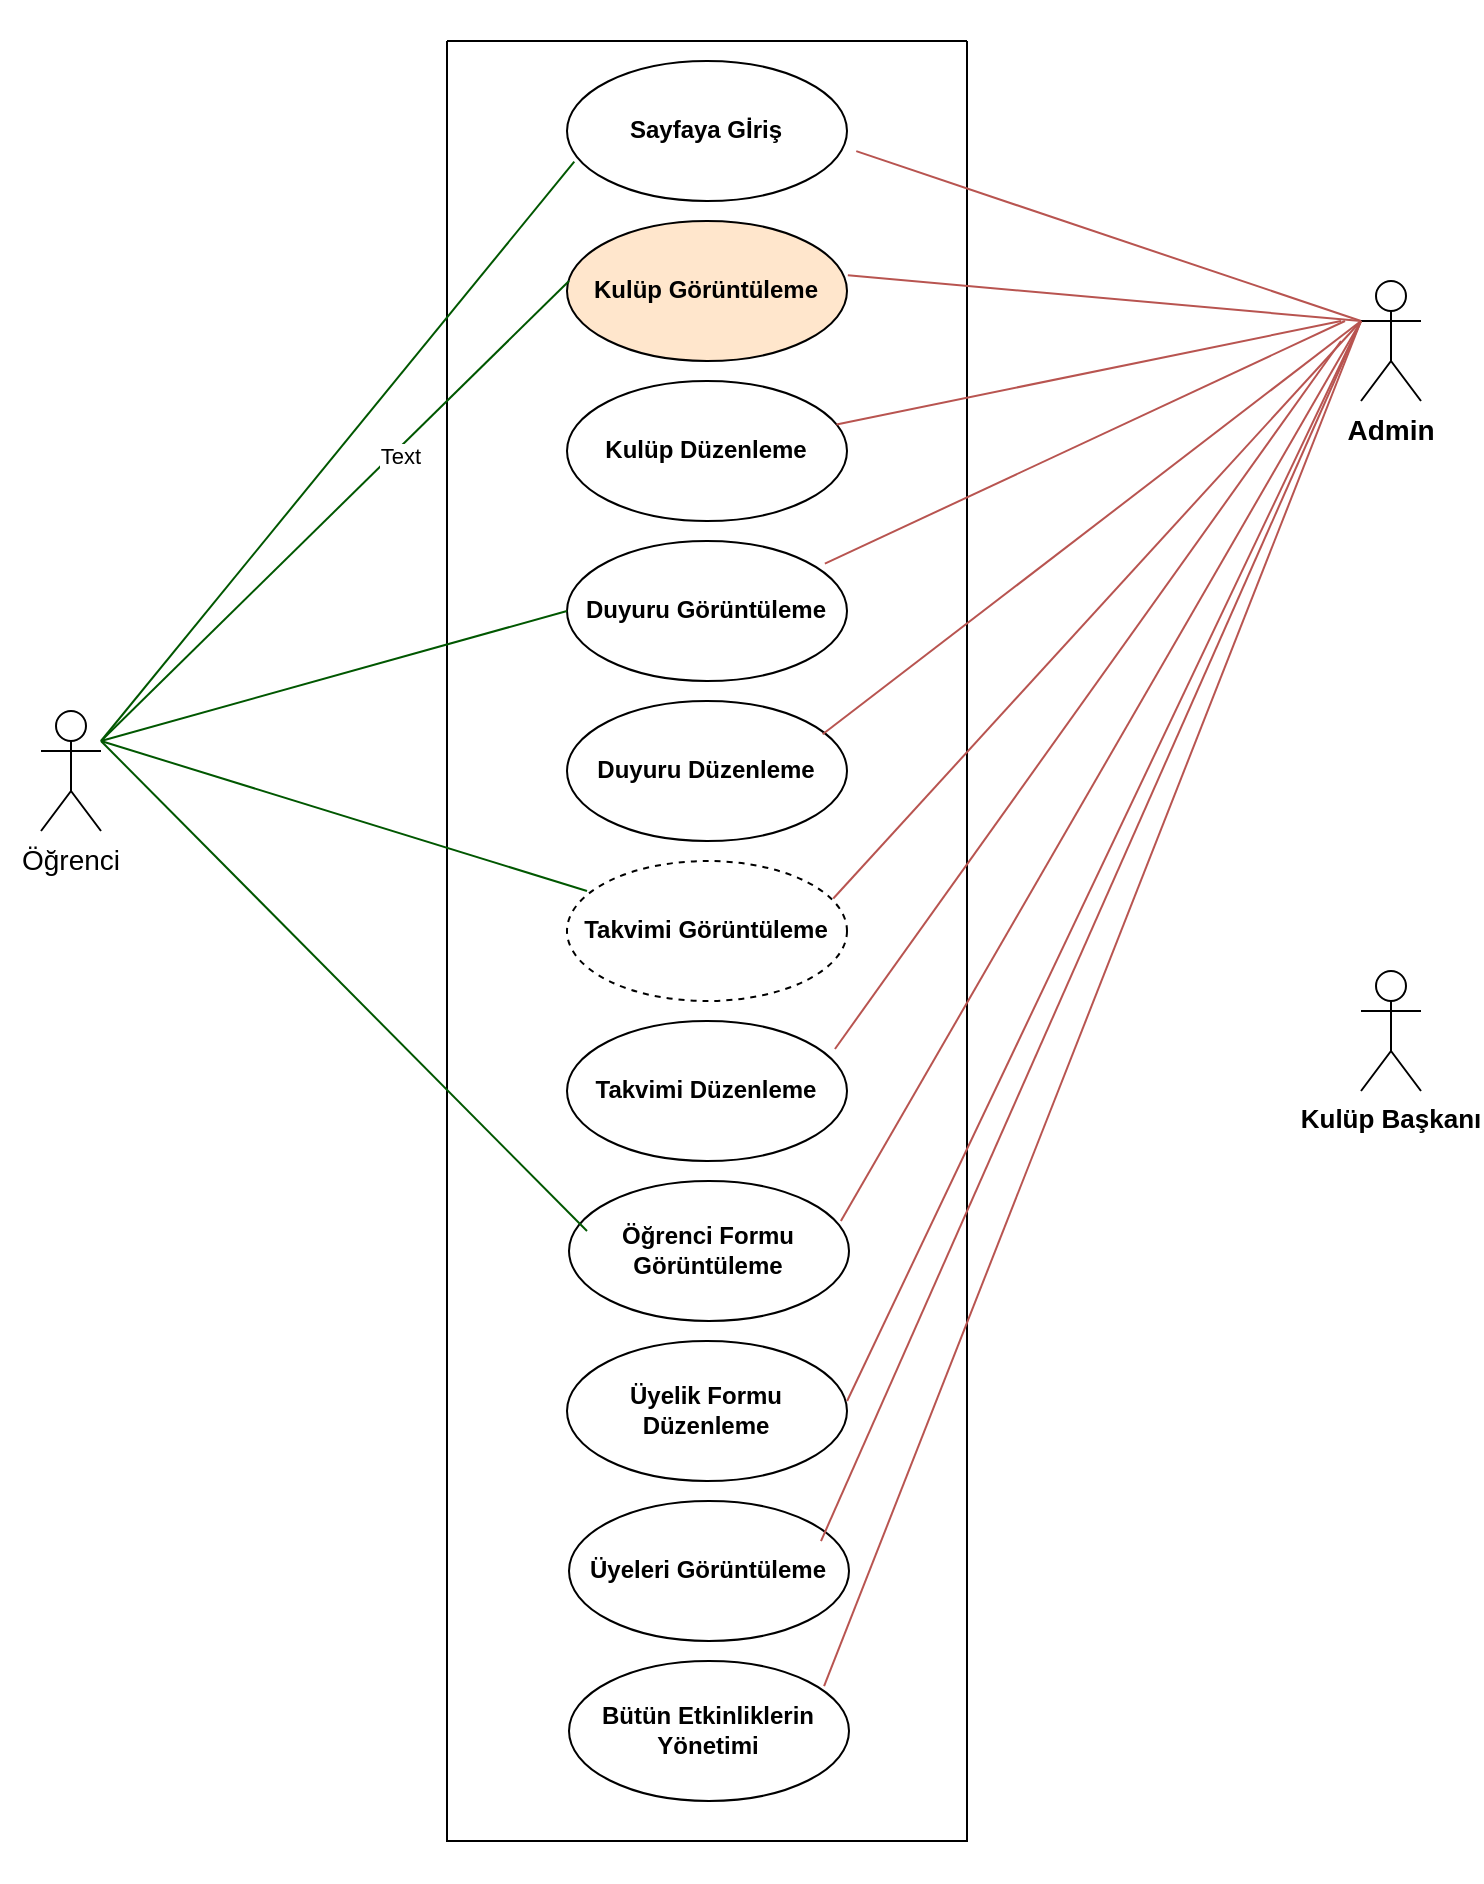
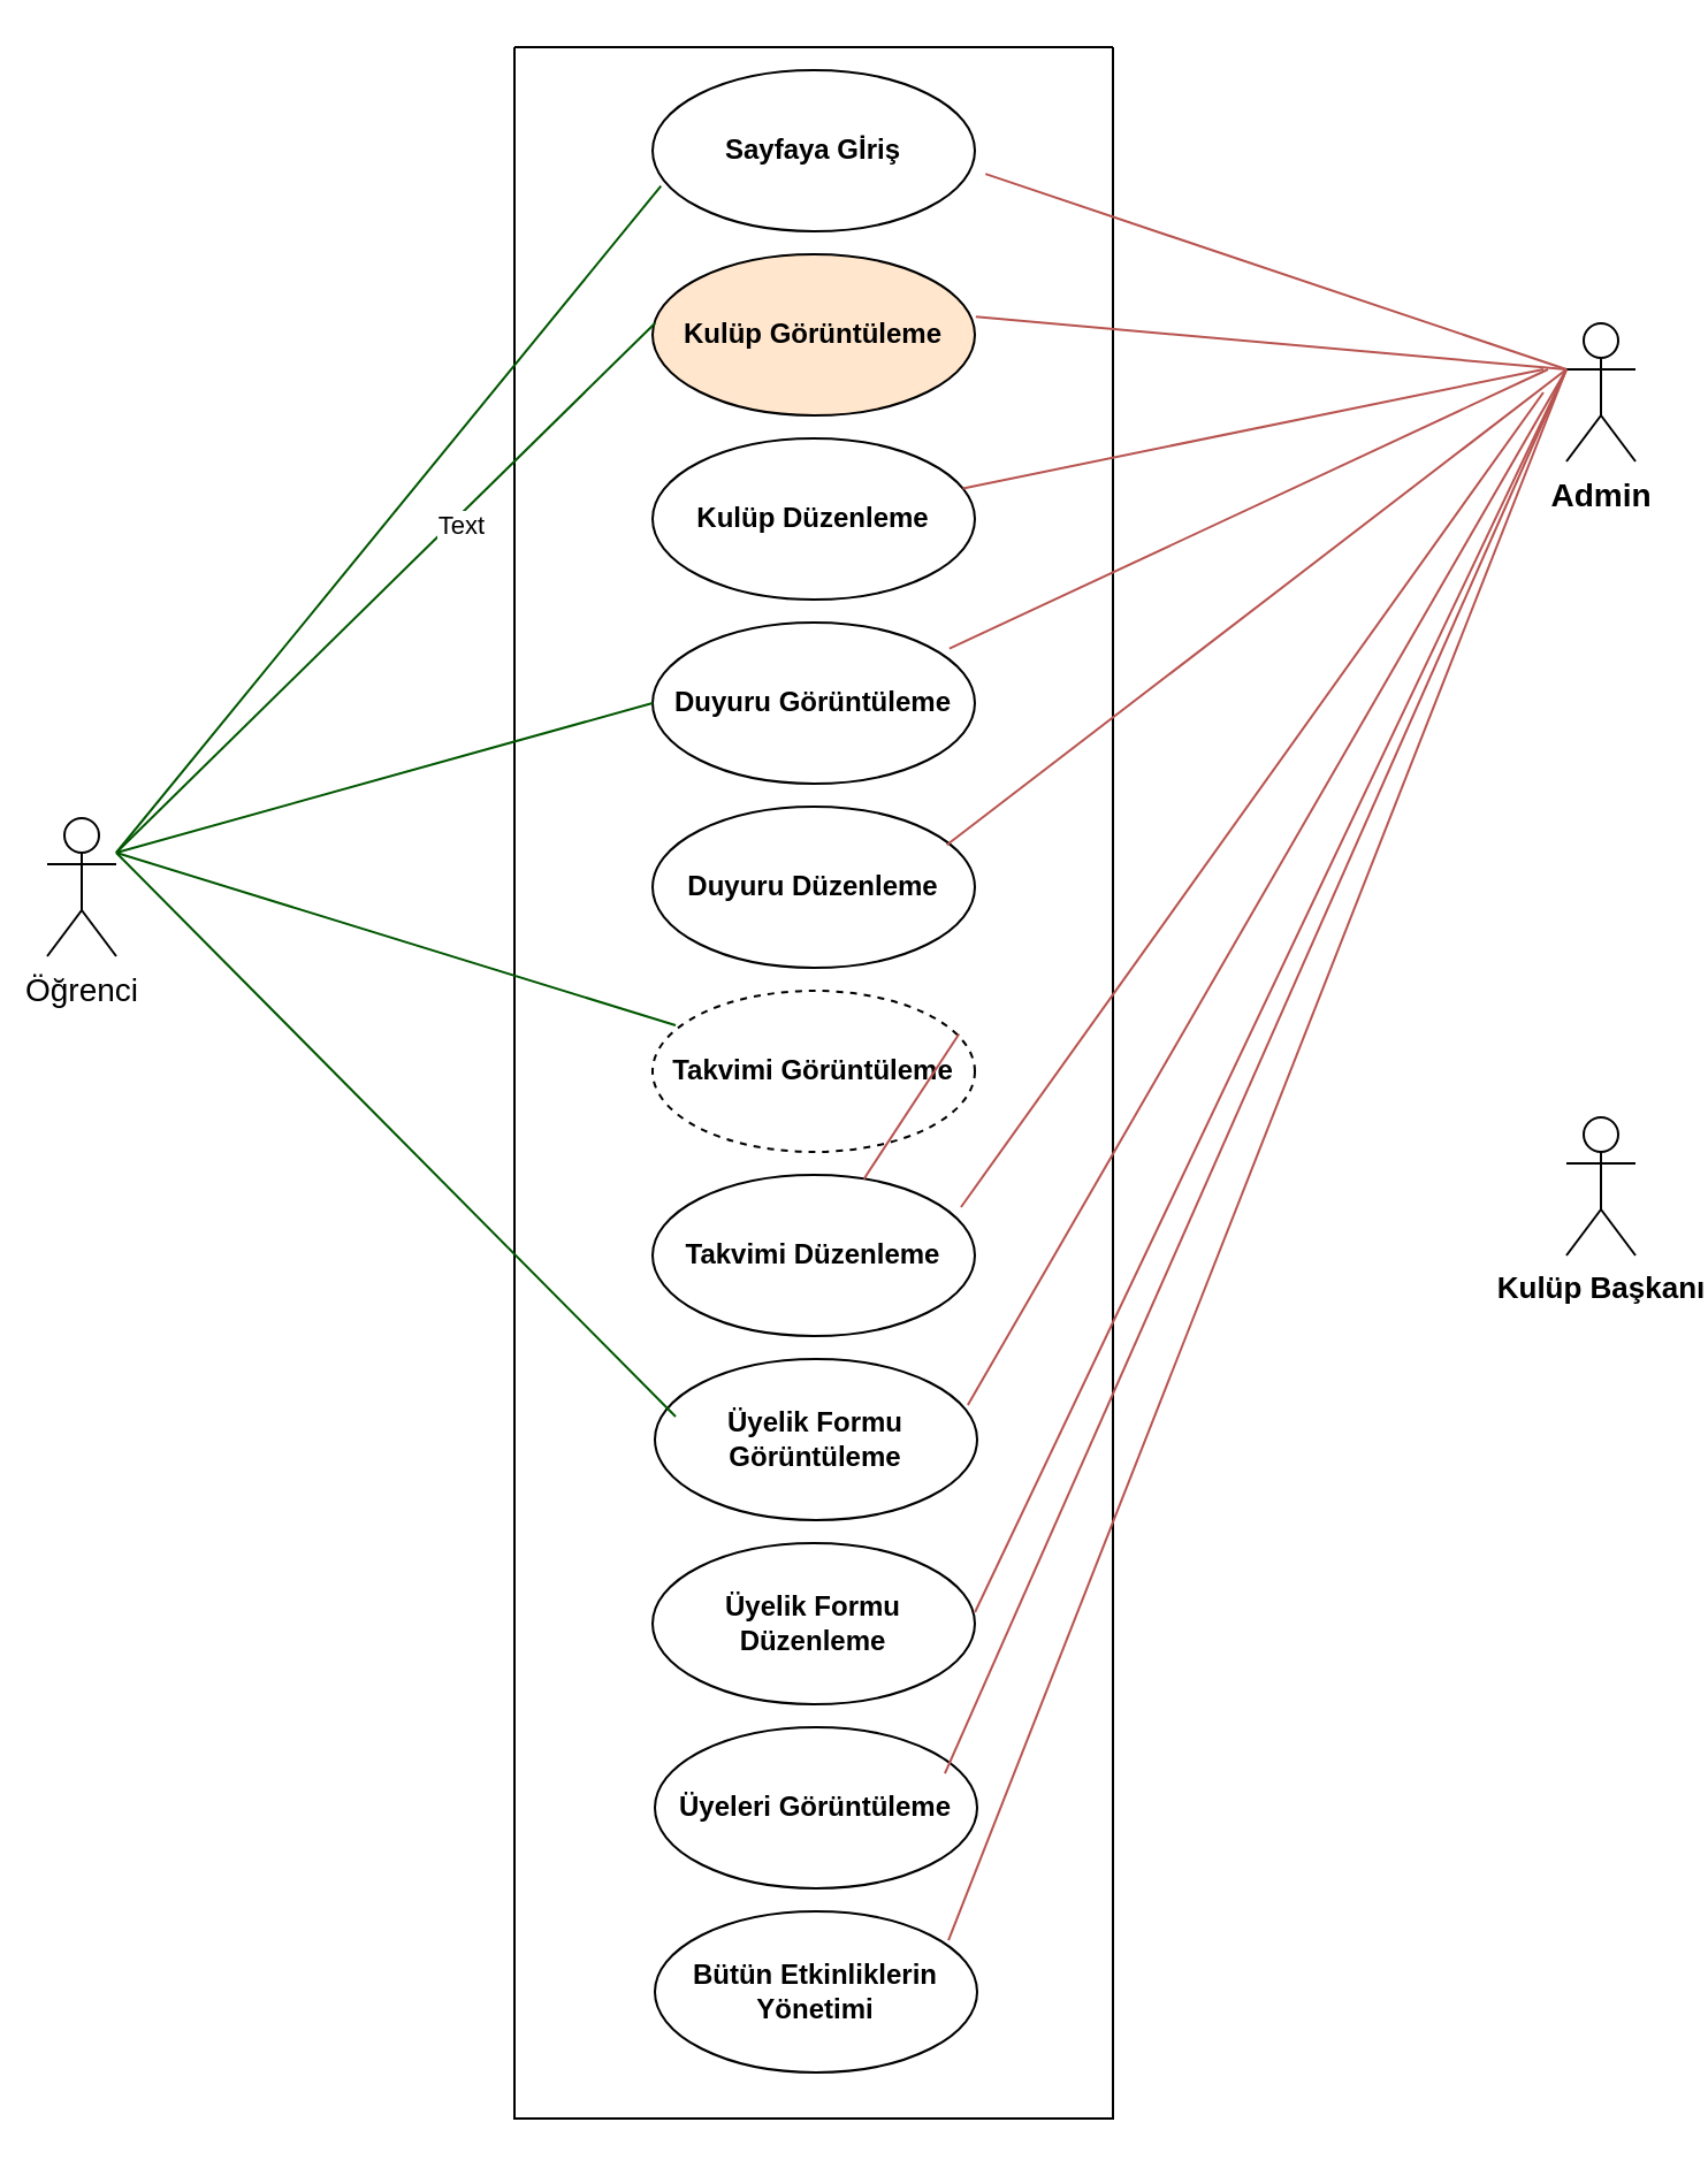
  <mxCell id="0" />
  <mxCell id="1" parent="0" />
  <mxCell id="2" value="" style="swimlane;startSize=0;" parent="1" vertex="1"><mxGeometry x="223" y="20" width="260" height="900" as="geometry" /></mxCell>
  <mxCell id="3" value="&lt;b&gt;Sayfaya Gİriş&lt;/b&gt;" style="ellipse;whiteSpace=wrap;html=1;" parent="2" vertex="1"><mxGeometry x="60" y="10" width="140" height="70" as="geometry" /></mxCell>
  <mxCell id="4" value="&lt;b&gt;Kulüp Görüntüleme&lt;/b&gt;" style="ellipse;whiteSpace=wrap;html=1;fillColor=#ffe6cc;" parent="2" vertex="1"><mxGeometry x="60" y="90" width="140" height="70" as="geometry" /></mxCell>
  <mxCell id="5" value="&lt;b&gt;Kulüp Düzenleme&lt;/b&gt;" style="ellipse;whiteSpace=wrap;html=1;" parent="2" vertex="1"><mxGeometry x="60" y="170" width="140" height="70" as="geometry" /></mxCell>
  <mxCell id="6" value="&lt;b&gt;Duyuru Görüntüleme&lt;/b&gt;" style="ellipse;whiteSpace=wrap;html=1;" parent="2" vertex="1"><mxGeometry x="60" y="250" width="140" height="70" as="geometry" /></mxCell>
  <mxCell id="7" value="&lt;b&gt;Duyuru Düzenleme&lt;/b&gt;" style="ellipse;whiteSpace=wrap;html=1;" parent="2" vertex="1"><mxGeometry x="60" y="330" width="140" height="70" as="geometry" /></mxCell>
  <mxCell id="8" value="&lt;b&gt;Takvimi Görüntüleme&lt;/b&gt;" style="ellipse;whiteSpace=wrap;html=1;dashed=1;" parent="2" vertex="1"><mxGeometry x="60" y="410" width="140" height="70" as="geometry" /></mxCell>
  <mxCell id="9" value="&lt;b&gt;Takvimi Düzenleme&lt;/b&gt;" style="ellipse;whiteSpace=wrap;html=1;" parent="2" vertex="1"><mxGeometry x="60" y="490" width="140" height="70" as="geometry" /></mxCell>
- <mxCell id="10" value="&lt;b&gt;Öğrenci Formu Görüntüleme&lt;/b&gt;" style="ellipse;whiteSpace=wrap;html=1;" parent="2" vertex="1"><mxGeometry x="61" y="570" width="140" height="70" as="geometry" /></mxCell>
+ <mxCell id="10" value="&lt;b&gt;Üyelik Formu Görüntüleme&lt;/b&gt;" style="ellipse;whiteSpace=wrap;html=1;" parent="2" vertex="1"><mxGeometry x="61" y="570" width="140" height="70" as="geometry" /></mxCell>
  <mxCell id="11" value="&lt;b&gt;Üyelik Formu Düzenleme&lt;/b&gt;" style="ellipse;whiteSpace=wrap;html=1;" parent="2" vertex="1"><mxGeometry x="60" y="650" width="140" height="70" as="geometry" /></mxCell>
  <mxCell id="12" value="&lt;b&gt;Üyeleri Görüntüleme&lt;/b&gt;" style="ellipse;whiteSpace=wrap;html=1;" parent="2" vertex="1"><mxGeometry x="61" y="730" width="140" height="70" as="geometry" /></mxCell>
  <mxCell id="13" value="&lt;b&gt;Bütün Etkinliklerin Yönetimi&lt;/b&gt;" style="ellipse;whiteSpace=wrap;html=1;" parent="2" vertex="1"><mxGeometry x="61" y="810" width="140" height="70" as="geometry" /></mxCell>
  <mxCell id="14" value="" style="endArrow=none;html=1;rounded=0;fillColor=#008a00;strokeColor=#005700;" parent="2" edge="1"><mxGeometry relative="1" as="geometry"><mxPoint x="-173" y="350" as="sourcePoint" /><mxPoint x="61" y="120" as="targetPoint" /></mxGeometry></mxCell>
  <mxCell id="15" value="Text" style="edgeLabel;html=1;align=center;verticalAlign=middle;resizable=0;points=[];" parent="14" vertex="1" connectable="0"><mxGeometry x="0.261" y="-3" relative="1" as="geometry"><mxPoint as="offset" /></mxGeometry></mxCell>
  <mxCell id="16" value="" style="endArrow=none;html=1;rounded=0;entryX=0;entryY=0.5;entryDx=0;entryDy=0;fillColor=#008a00;strokeColor=#005700;" parent="2" edge="1"><mxGeometry relative="1" as="geometry"><mxPoint x="-173" y="350" as="sourcePoint" /><mxPoint x="70" y="425" as="targetPoint" /></mxGeometry></mxCell>
  <mxCell id="17" value="" style="endArrow=none;html=1;rounded=0;exitX=0.971;exitY=0.286;exitDx=0;exitDy=0;exitPerimeter=0;entryX=0;entryY=0.333;entryDx=0;entryDy=0;entryPerimeter=0;fillColor=#f8cecc;strokeColor=#b85450;" parent="2" target="19" edge="1"><mxGeometry relative="1" as="geometry"><mxPoint x="200.06" y="680" as="sourcePoint" /><mxPoint x="460.06" y="230" as="targetPoint" /></mxGeometry></mxCell>
  <mxCell id="18" value="&lt;font style=&quot;font-size: 14px;&quot;&gt;Öğrenci&lt;/font&gt;" style="shape=umlActor;verticalLabelPosition=bottom;verticalAlign=top;html=1;" parent="1" vertex="1"><mxGeometry x="20" y="355" width="30" height="60" as="geometry" /></mxCell>
  <mxCell id="19" value="&lt;b style=&quot;font-size: 14px;&quot;&gt;Admin&lt;/b&gt;" style="shape=umlActor;verticalLabelPosition=bottom;verticalAlign=top;html=1;" parent="1" vertex="1"><mxGeometry x="680" y="140" width="30" height="60" as="geometry" /></mxCell>
  <mxCell id="20" value="&lt;b style=&quot;font-size: 13px;&quot;&gt;Kulüp Başkanı&lt;/b&gt;" style="shape=umlActor;verticalLabelPosition=bottom;verticalAlign=top;html=1;" parent="1" vertex="1"><mxGeometry x="680" y="485" width="30" height="60" as="geometry" /></mxCell>
  <mxCell id="21" value="" style="endArrow=none;html=1;rounded=0;entryX=0.026;entryY=0.719;entryDx=0;entryDy=0;entryPerimeter=0;fillColor=#008a00;strokeColor=#005700;" parent="1" target="3" edge="1"><mxGeometry relative="1" as="geometry"><mxPoint x="50" y="370" as="sourcePoint" /><mxPoint x="270" y="70" as="targetPoint" /></mxGeometry></mxCell>
  <mxCell id="22" value="" style="endArrow=none;html=1;rounded=0;entryX=0;entryY=0.5;entryDx=0;entryDy=0;fillColor=#008a00;strokeColor=#005700;" parent="1" target="6" edge="1"><mxGeometry relative="1" as="geometry"><mxPoint x="50" y="370" as="sourcePoint" /><mxPoint x="314" y="280" as="targetPoint" /></mxGeometry></mxCell>
  <mxCell id="23" value="" style="endArrow=none;html=1;rounded=0;entryX=0;entryY=0.5;entryDx=0;entryDy=0;fillColor=#008a00;strokeColor=#005700;" parent="1" edge="1"><mxGeometry relative="1" as="geometry"><mxPoint x="50" y="370" as="sourcePoint" /><mxPoint x="293" y="615" as="targetPoint" /></mxGeometry></mxCell>
  <mxCell id="24" value="" style="endArrow=none;html=1;rounded=0;exitX=1.033;exitY=0.644;exitDx=0;exitDy=0;exitPerimeter=0;fillColor=#f8cecc;strokeColor=#b85450;" parent="1" source="3" edge="1"><mxGeometry relative="1" as="geometry"><mxPoint x="520" y="160" as="sourcePoint" /><mxPoint x="680" y="160" as="targetPoint" /></mxGeometry></mxCell>
  <mxCell id="25" value="" style="endArrow=none;html=1;rounded=0;exitX=1.003;exitY=0.388;exitDx=0;exitDy=0;exitPerimeter=0;fillColor=#f8cecc;strokeColor=#b85450;" parent="1" source="4" edge="1"><mxGeometry relative="1" as="geometry"><mxPoint x="428" y="89.92" as="sourcePoint" /><mxPoint x="680" y="160" as="targetPoint" /></mxGeometry></mxCell>
  <mxCell id="26" value="" style="endArrow=none;html=1;rounded=0;fillColor=#f8cecc;strokeColor=#b85450;" parent="1" source="5" edge="1"><mxGeometry relative="1" as="geometry"><mxPoint x="420" y="140.24" as="sourcePoint" /><mxPoint x="670" y="160" as="targetPoint" /></mxGeometry></mxCell>
  <mxCell id="27" value="" style="endArrow=none;html=1;rounded=0;exitX=0.921;exitY=0.162;exitDx=0;exitDy=0;exitPerimeter=0;fillColor=#f8cecc;strokeColor=#b85450;" parent="1" source="6" edge="1"><mxGeometry relative="1" as="geometry"><mxPoint x="420.13" y="222" as="sourcePoint" /><mxPoint x="672" y="160" as="targetPoint" /></mxGeometry></mxCell>
  <mxCell id="28" value="" style="endArrow=none;html=1;rounded=0;exitX=0.913;exitY=0.238;exitDx=0;exitDy=0;exitPerimeter=0;fillColor=#f8cecc;strokeColor=#b85450;" parent="1" source="7" edge="1"><mxGeometry relative="1" as="geometry"><mxPoint x="420.06" y="371" as="sourcePoint" /><mxPoint x="680" y="160" as="targetPoint" /></mxGeometry></mxCell>
- <mxCell id="29" value="" style="endArrow=none;html=1;rounded=0;exitX=0.951;exitY=0.268;exitDx=0;exitDy=0;exitPerimeter=0;entryX=0;entryY=0.333;entryDx=0;entryDy=0;entryPerimeter=0;fillColor=#f8cecc;strokeColor=#b85450;" parent="1" source="8" target="19" edge="1"><mxGeometry relative="1" as="geometry"><mxPoint x="430.18" y="377" as="sourcePoint" /><mxPoint x="699.18" y="170" as="targetPoint" /></mxGeometry></mxCell>
+ <mxCell id="29" value="" style="endArrow=none;html=1;rounded=0;exitX=0.951;exitY=0.268;exitDx=0;exitDy=0;exitPerimeter=0;fillColor=#f8cecc;strokeColor=#b85450;" parent="1" source="8" target="9" edge="1"><mxGeometry relative="1" as="geometry"><mxPoint x="430.18" y="377" as="sourcePoint" /><mxPoint x="699.18" y="170" as="targetPoint" /></mxGeometry></mxCell>
  <mxCell id="30" value="" style="endArrow=none;html=1;rounded=0;exitX=0.957;exitY=0.2;exitDx=0;exitDy=0;exitPerimeter=0;fillColor=#f8cecc;strokeColor=#b85450;" parent="1" source="9" edge="1"><mxGeometry relative="1" as="geometry"><mxPoint x="429.86" y="459" as="sourcePoint" /><mxPoint x="670" y="170" as="targetPoint" /></mxGeometry></mxCell>
  <mxCell id="31" value="" style="endArrow=none;html=1;rounded=0;exitX=0.971;exitY=0.286;exitDx=0;exitDy=0;exitPerimeter=0;fillColor=#f8cecc;strokeColor=#b85450;" parent="1" source="10" edge="1"><mxGeometry relative="1" as="geometry"><mxPoint x="427" y="534" as="sourcePoint" /><mxPoint x="680" y="160" as="targetPoint" /></mxGeometry></mxCell>
  <mxCell id="32" value="" style="endArrow=none;html=1;rounded=0;exitX=0.9;exitY=0.286;exitDx=0;exitDy=0;exitPerimeter=0;fillColor=#f8cecc;strokeColor=#b85450;" parent="1" source="12" edge="1"><mxGeometry relative="1" as="geometry"><mxPoint x="440" y="710" as="sourcePoint" /><mxPoint x="680" y="160" as="targetPoint" /></mxGeometry></mxCell>
  <mxCell id="33" value="" style="endArrow=none;html=1;rounded=0;exitX=0.911;exitY=0.179;exitDx=0;exitDy=0;exitPerimeter=0;fillColor=#f8cecc;strokeColor=#b85450;" parent="1" source="13" edge="1"><mxGeometry relative="1" as="geometry"><mxPoint x="440" y="810" as="sourcePoint" /><mxPoint x="680" y="160" as="targetPoint" /></mxGeometry></mxCell>
